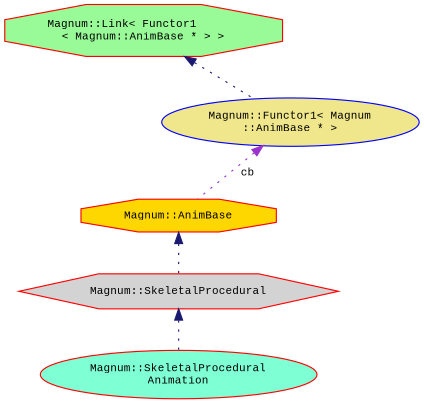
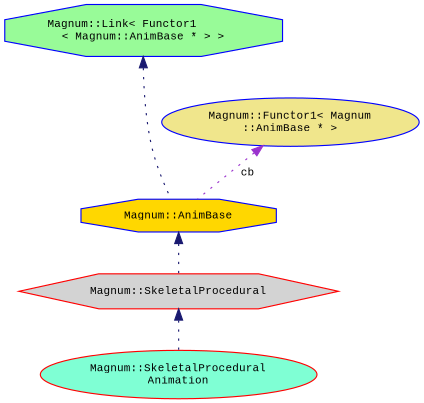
  digraph {
    fontname="Liberation Mono"
    node [color=blue fontname="Liberation Mono" fontsize=10 shape=ellipse style=filled]
    edge [color=midnightblue dir=back fontname="Liberation Mono" fontsize=10 labelfontname=Helvetica labelfontsize=10 style=dotted]
    n1 [color=red fillcolor=aquamarine height=0.2 label="Magnum::SkeletalProcedural\lAnimation" width=0.4]
    n2 [color=red fillcolor=lightgrey height=0.2 label="Magnum::SkeletalProcedural" shape=hexagon width=0.4]
-   n3 [color=red fillcolor=gold height=0.2 label="Magnum::AnimBase" shape=octagon width=0.4]
+   n3 [fillcolor=gold height=0.2 label="Magnum::AnimBase" shape=octagon width=0.4]
    n4 [fillcolor=khaki height=0.2 label="Magnum::Functor1\< Magnum\l::AnimBase * \>" width=0.4]
-   n5 [color=red fillcolor=palegreen height=0.2 label="Magnum::Link\< Functor1\l\< Magnum::AnimBase * \> \>" shape=octagon width=0.4]
+   n5 [fillcolor=palegreen height=0.2 label="Magnum::Link\< Functor1\l\< Magnum::AnimBase * \> \>" shape=octagon width=0.4]
    n2 -> n1
    n3 -> n2
    n4 -> n3 [color=darkorchid3 label=" cb"]
-   n5 -> n4
+   n5 -> n3
  }
